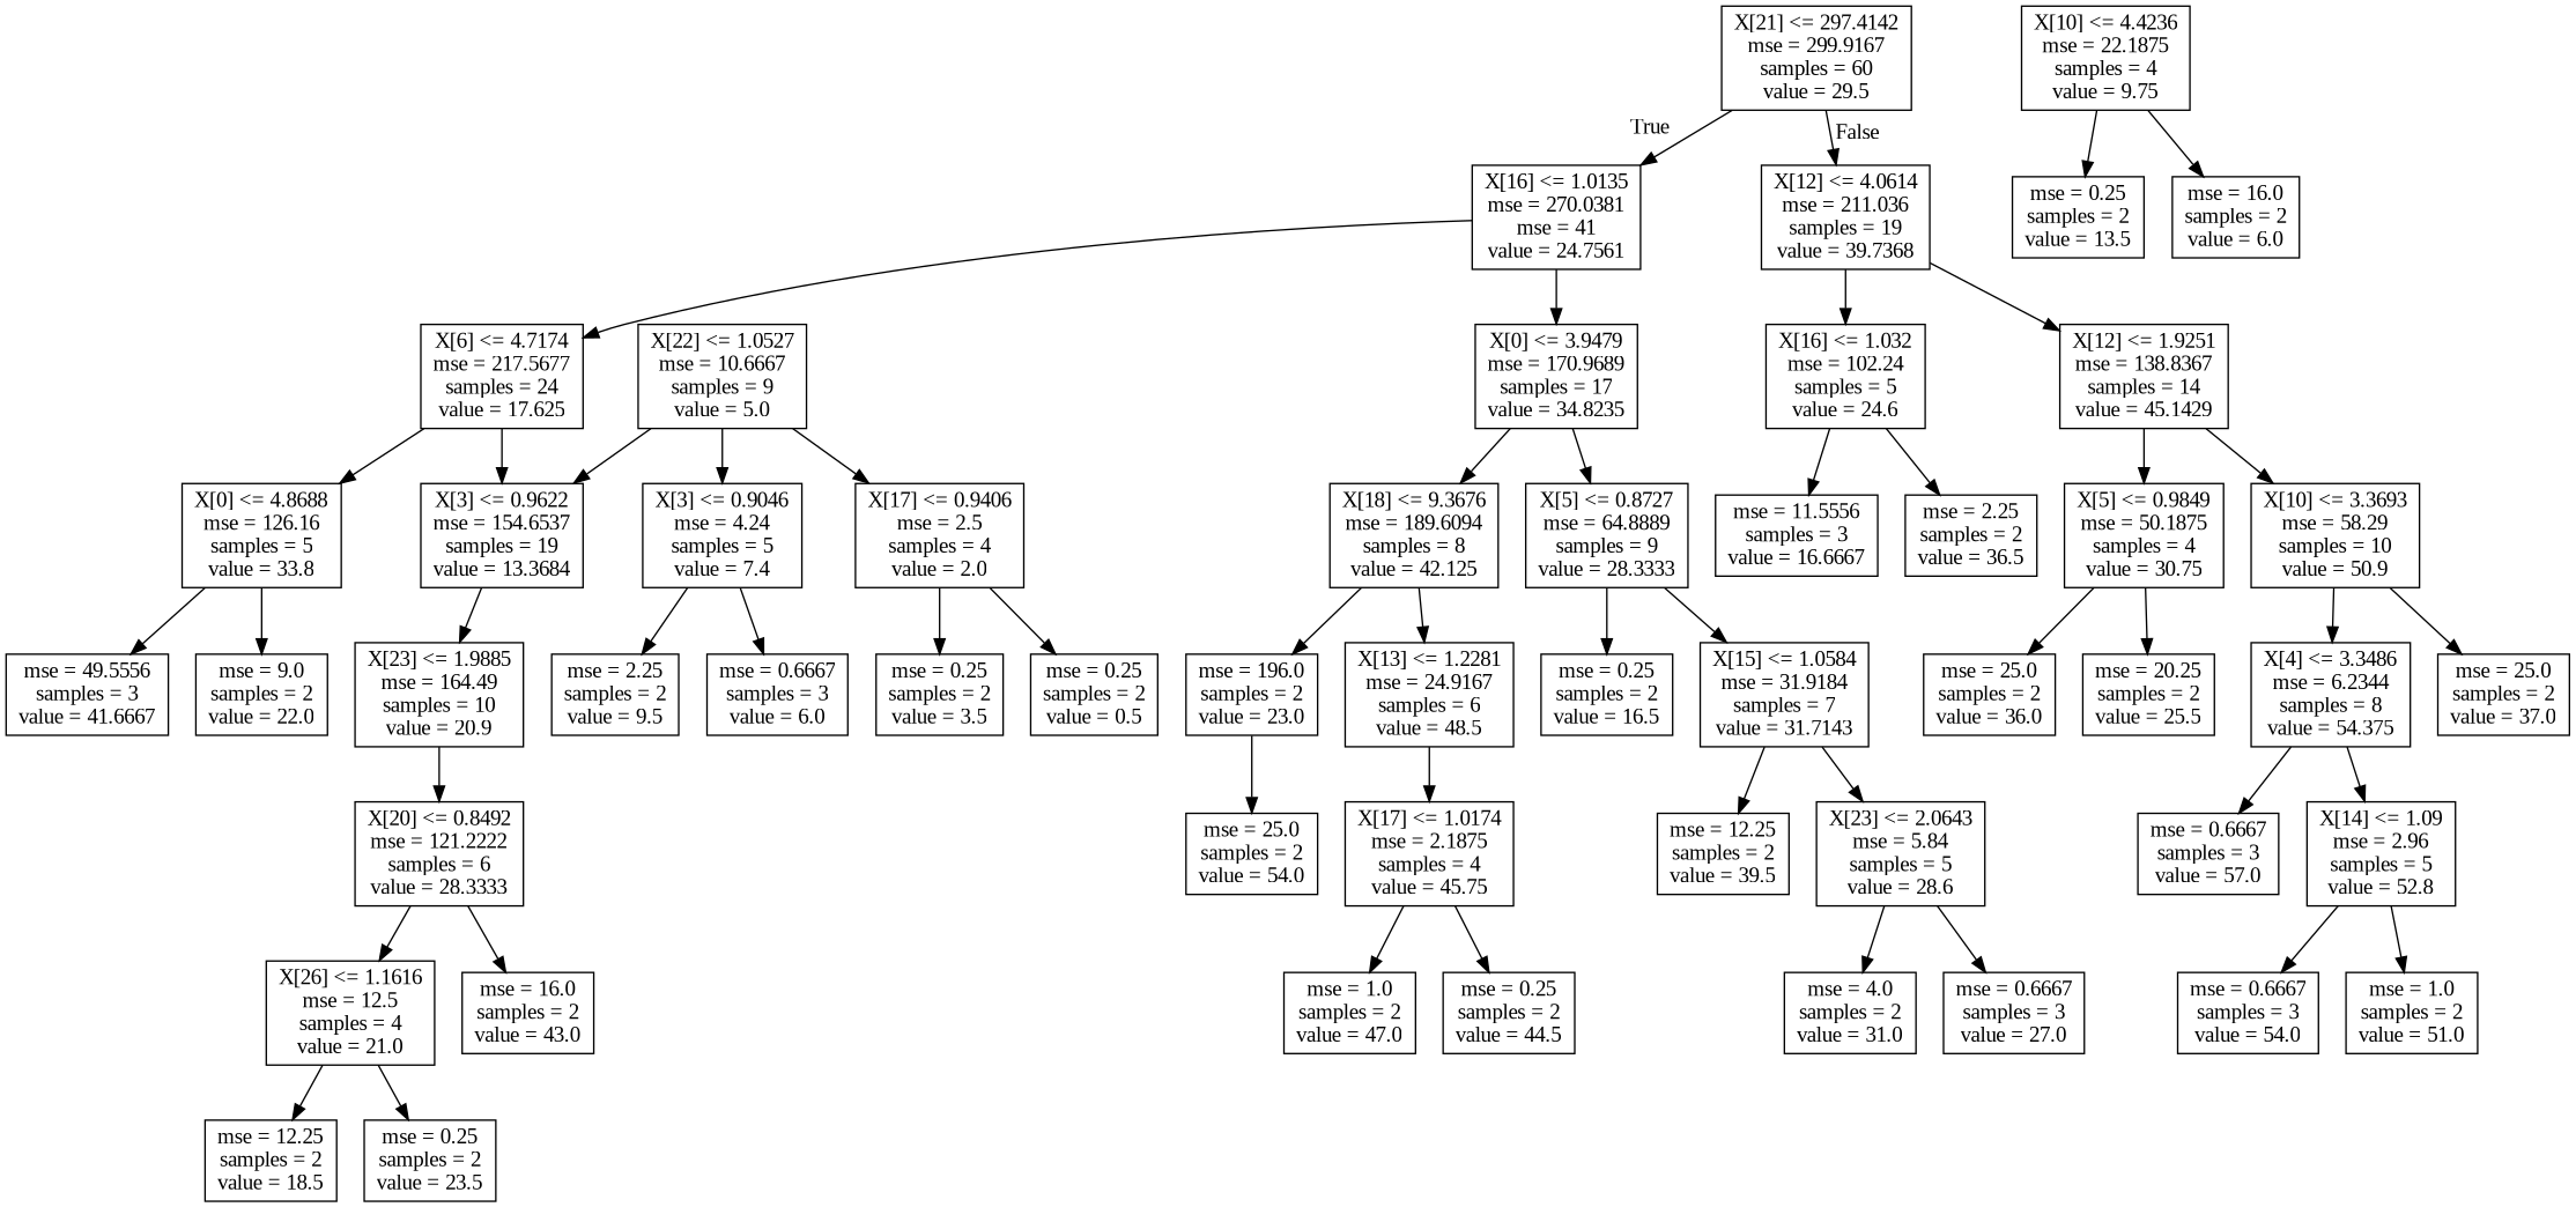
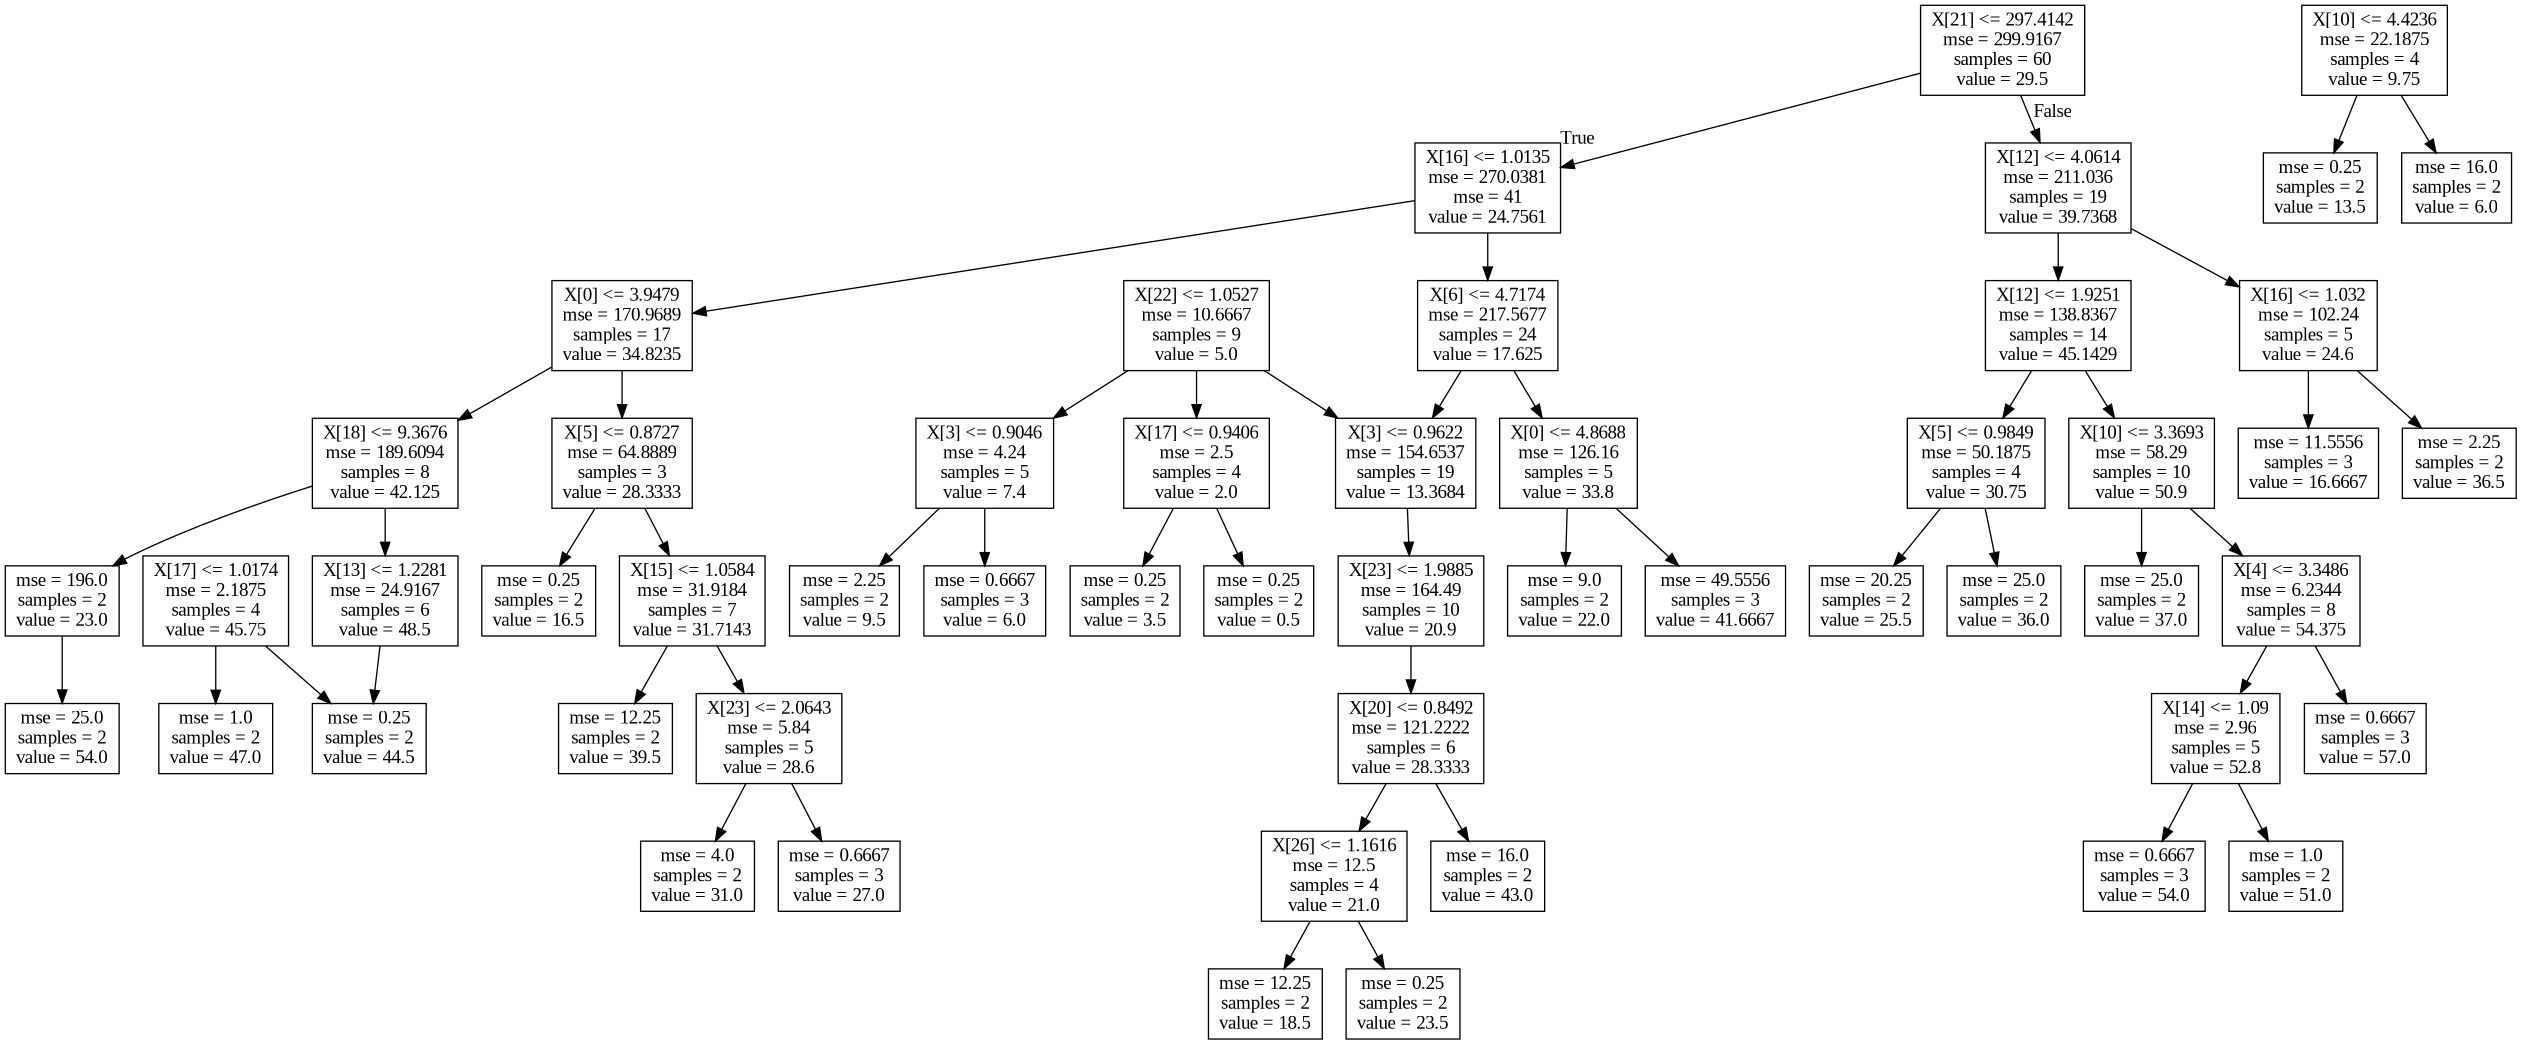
  digraph {
    fontname="Liberation Serif"
    node [fontname="Liberation Serif" shape=box]
    edge [fontname="Liberation Serif"]
    n1 [label="X[21] <= 297.4142\nmse = 299.9167\nsamples = 60\nvalue = 29.5"]
    n2 [label="X[16] <= 1.0135\nmse = 270.0381\nmse = 41\nvalue = 24.7561"]
    n3 [label="X[12] <= 4.0614\nmse = 211.036\nsamples = 19\nvalue = 39.7368"]
    n4 [label="X[0] <= 3.9479\nmse = 170.9689\nsamples = 17\nvalue = 34.8235"]
    n5 [label="X[6] <= 4.7174\nmse = 217.5677\nsamples = 24\nvalue = 17.625"]
    n6 [label="X[12] <= 1.9251\nmse = 138.8367\nsamples = 14\nvalue = 45.1429"]
    n7 [label="X[16] <= 1.032\nmse = 102.24\nsamples = 5\nvalue = 24.6"]
    n8 [label="X[18] <= 9.3676\nmse = 189.6094\nsamples = 8\nvalue = 42.125"]
-   n9 [label="X[5] <= 0.8727\nmse = 64.8889\nsamples = 9\nvalue = 28.3333"]
+   n9 [label="X[5] <= 0.8727\nmse = 64.8889\nsamples = 3\nvalue = 28.3333"]
    n10 [label="X[3] <= 0.9622\nmse = 154.6537\nsamples = 19\nvalue = 13.3684"]
    n11 [label="X[0] <= 4.8688\nmse = 126.16\nsamples = 5\nvalue = 33.8"]
    n12 [label="X[13] <= 1.2281\nmse = 24.9167\nsamples = 6\nvalue = 48.5"]
    n13 [label="mse = 196.0\nsamples = 2\nvalue = 23.0"]
    n14 [label="X[15] <= 1.0584\nmse = 31.9184\nsamples = 7\nvalue = 31.7143"]
    n15 [label="mse = 0.25\nsamples = 2\nvalue = 16.5"]
    n16 [label="X[17] <= 1.0174\nmse = 2.1875\nsamples = 4\nvalue = 45.75"]
    n17 [label="mse = 25.0\nsamples = 2\nvalue = 54.0"]
    n18 [label="mse = 1.0\nsamples = 2\nvalue = 47.0"]
    n19 [label="mse = 0.25\nsamples = 2\nvalue = 44.5"]
    n20 [label="X[23] <= 2.0643\nmse = 5.84\nsamples = 5\nvalue = 28.6"]
    n21 [label="mse = 12.25\nsamples = 2\nvalue = 39.5"]
    n22 [label="mse = 4.0\nsamples = 2\nvalue = 31.0"]
    n23 [label="mse = 0.6667\nsamples = 3\nvalue = 27.0"]
    n24 [label="X[23] <= 1.9885\nmse = 164.49\nsamples = 10\nvalue = 20.9"]
    n25 [label="mse = 49.5556\nsamples = 3\nvalue = 41.6667"]
    n26 [label="mse = 9.0\nsamples = 2\nvalue = 22.0"]
    n27 [label="X[22] <= 1.0527\nmse = 10.6667\nsamples = 9\nvalue = 5.0"]
    n28 [label="X[3] <= 0.9046\nmse = 4.24\nsamples = 5\nvalue = 7.4"]
    n29 [label="X[17] <= 0.9406\nmse = 2.5\nsamples = 4\nvalue = 2.0"]
    n30 [label="X[20] <= 0.8492\nmse = 121.2222\nsamples = 6\nvalue = 28.3333"]
    n31 [label="mse = 0.6667\nsamples = 3\nvalue = 6.0"]
    n32 [label="mse = 2.25\nsamples = 2\nvalue = 9.5"]
    n33 [label="mse = 0.25\nsamples = 2\nvalue = 0.5"]
    n34 [label="mse = 0.25\nsamples = 2\nvalue = 3.5"]
    n35 [label="X[10] <= 4.4236\nmse = 22.1875\nsamples = 4\nvalue = 9.75"]
    n36 [label="mse = 0.25\nsamples = 2\nvalue = 13.5"]
    n37 [label="mse = 16.0\nsamples = 2\nvalue = 6.0"]
    n38 [label="X[26] <= 1.1616\nmse = 12.5\nsamples = 4\nvalue = 21.0"]
    n39 [label="mse = 16.0\nsamples = 2\nvalue = 43.0"]
    n40 [label="mse = 12.25\nsamples = 2\nvalue = 18.5"]
    n41 [label="mse = 0.25\nsamples = 2\nvalue = 23.5"]
    n42 [label="X[5] <= 0.9849\nmse = 50.1875\nsamples = 4\nvalue = 30.75"]
    n43 [label="X[10] <= 3.3693\nmse = 58.29\nsamples = 10\nvalue = 50.9"]
    n44 [label="mse = 11.5556\nsamples = 3\nvalue = 16.6667"]
    n45 [label="mse = 2.25\nsamples = 2\nvalue = 36.5"]
    n46 [label="mse = 20.25\nsamples = 2\nvalue = 25.5"]
    n47 [label="mse = 25.0\nsamples = 2\nvalue = 36.0"]
    n48 [label="mse = 25.0\nsamples = 2\nvalue = 37.0"]
    n49 [label="X[4] <= 3.3486\nmse = 6.2344\nsamples = 8\nvalue = 54.375"]
    n50 [label="X[14] <= 1.09\nmse = 2.96\nsamples = 5\nvalue = 52.8"]
    n51 [label="mse = 0.6667\nsamples = 3\nvalue = 57.0"]
    n52 [label="mse = 0.6667\nsamples = 3\nvalue = 54.0"]
    n53 [label="mse = 1.0\nsamples = 2\nvalue = 51.0"]
    n1 -> n2 [headlabel=True labelangle=45 labeldistance=2.5]
    n1 -> n3 [headlabel=False labelangle=-45 labeldistance=2.5]
    n2 -> n4
    n2 -> n5
    n3 -> n6
    n3 -> n7
    n4 -> n8
    n4 -> n9
    n5 -> n10
    n5 -> n11
    n6 -> n42
    n6 -> n43
    n7 -> n44
    n7 -> n45
    n8 -> n12
    n8 -> n13
    n9 -> n14
    n9 -> n15
    n10 -> n24
    n11 -> n25
    n11 -> n26
-   n12 -> n16
+   n12 -> n19
    n13 -> n17
    n14 -> n20
    n14 -> n21
    n16 -> n18
    n16 -> n19
    n20 -> n22
    n20 -> n23
    n24 -> n30
    n27 -> n10
    n27 -> n28
    n27 -> n29
    n28 -> n31
    n28 -> n32
    n29 -> n33
    n29 -> n34
    n30 -> n38
    n30 -> n39
    n35 -> n36
    n35 -> n37
    n38 -> n40
    n38 -> n41
    n42 -> n46
    n42 -> n47
    n43 -> n48
    n43 -> n49
    n49 -> n50
    n49 -> n51
    n50 -> n52
    n50 -> n53
  }
